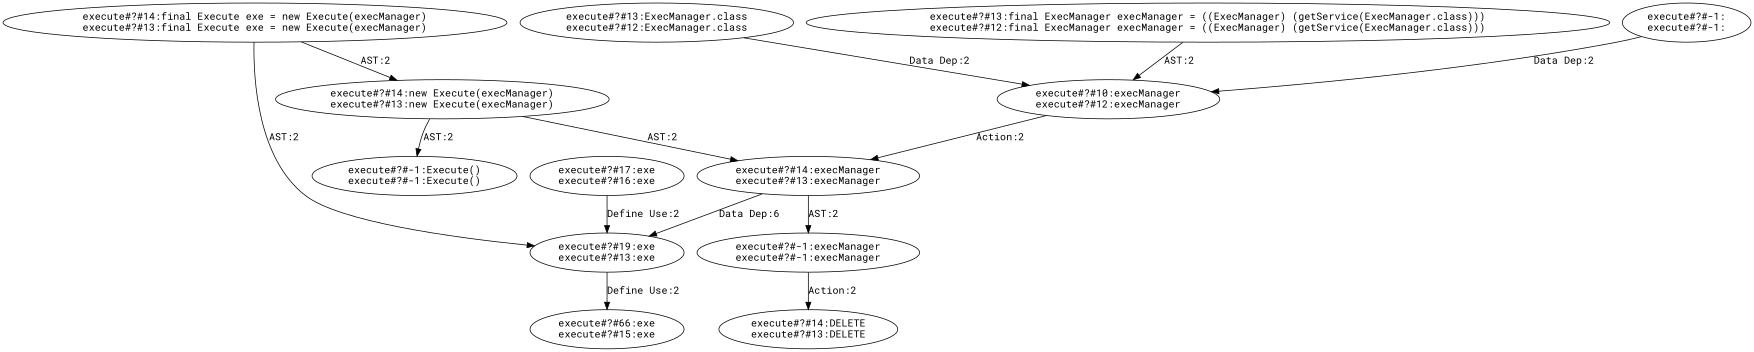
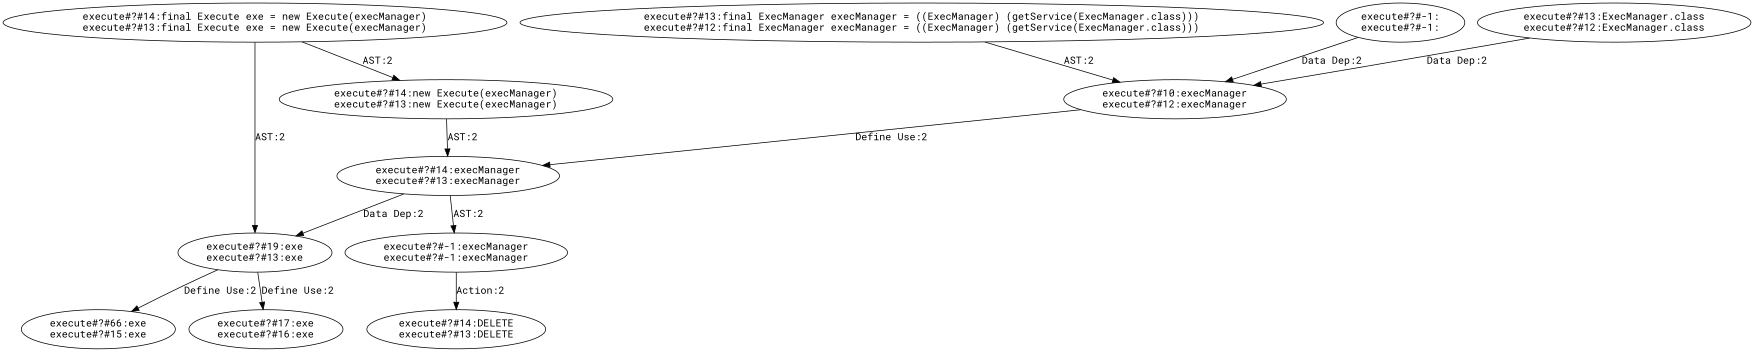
  digraph {
    fontname="Roboto Mono"
    node [fontname="Roboto Mono" shape=ellipse]
    edge [fontname="Roboto Mono"]
    n1 [label="execute#?#14:DELETE\nexecute#?#13:DELETE"]
    n2 [label="execute#?#14:execManager\nexecute#?#13:execManager"]
    n3 [label="execute#?#-1:execManager\nexecute#?#-1:execManager"]
    n4 [label="execute#?#19:exe\nexecute#?#13:exe"]
    n5 [label="execute#?#66:exe\nexecute#?#15:exe"]
    n6 [label="execute#?#17:exe\nexecute#?#16:exe"]
    n7 [label="execute#?#10:execManager\nexecute#?#12:execManager"]
    n8 [label="execute#?#13:final ExecManager execManager = ((ExecManager) (getService(ExecManager.class)))\nexecute#?#12:final ExecManager execManager = ((ExecManager) (getService(ExecManager.class)))"]
    n9 [label="execute#?#-1:\nexecute#?#-1:"]
    n10 [label="execute#?#13:ExecManager.class\nexecute#?#12:ExecManager.class"]
    n11 [label="execute#?#14:new Execute(execManager)\nexecute#?#13:new Execute(execManager)"]
-   n12 [label="execute#?#-1:Execute()\nexecute#?#-1:Execute()"]
    n13 [label="execute#?#14:final Execute exe = new Execute(execManager)\nexecute#?#13:final Execute exe = new Execute(execManager)"]
    n2 -> n3 [label="AST:2"]
-   n2 -> n4 [label="Data Dep:6"]
+   n2 -> n4 [label="Data Dep:2"]
    n3 -> n1 [label="Action:2"]
    n4 -> n5 [label="Define Use:2"]
-   n6 -> n4 [label="Define Use:2"]
-   n7 -> n2 [label="Action:2"]
+   n4 -> n6 [label="Define Use:2"]
+   n7 -> n2 [label="Define Use:2"]
    n8 -> n7 [label="AST:2"]
    n9 -> n7 [label="Data Dep:2"]
    n10 -> n7 [label="Data Dep:2"]
    n11 -> n2 [label="AST:2"]
-   n11 -> n12 [label="AST:2"]
    n13 -> n4 [label="AST:2"]
    n13 -> n11 [label="AST:2"]
  }
